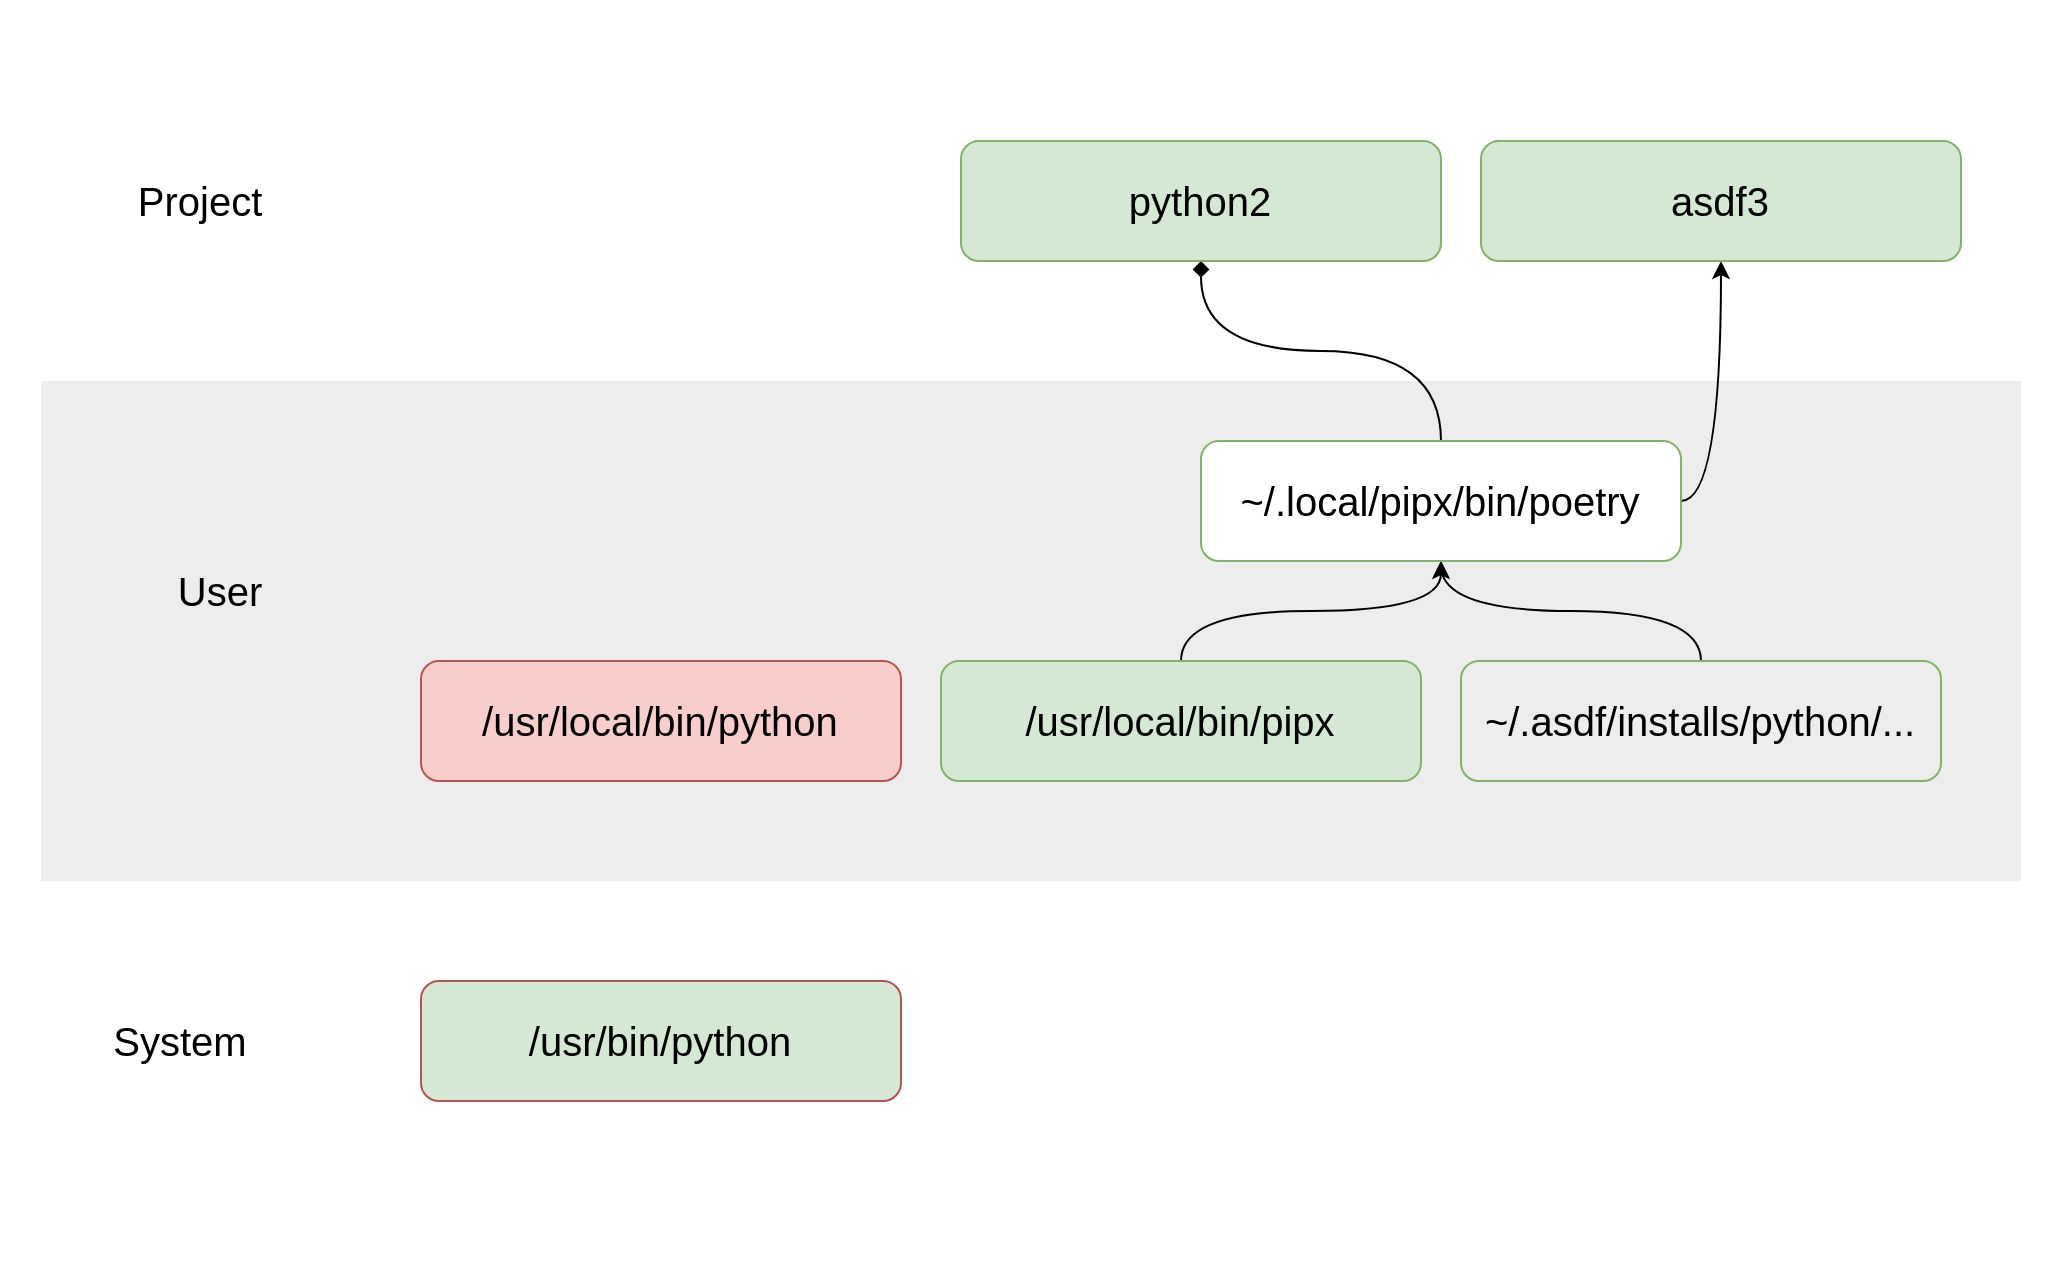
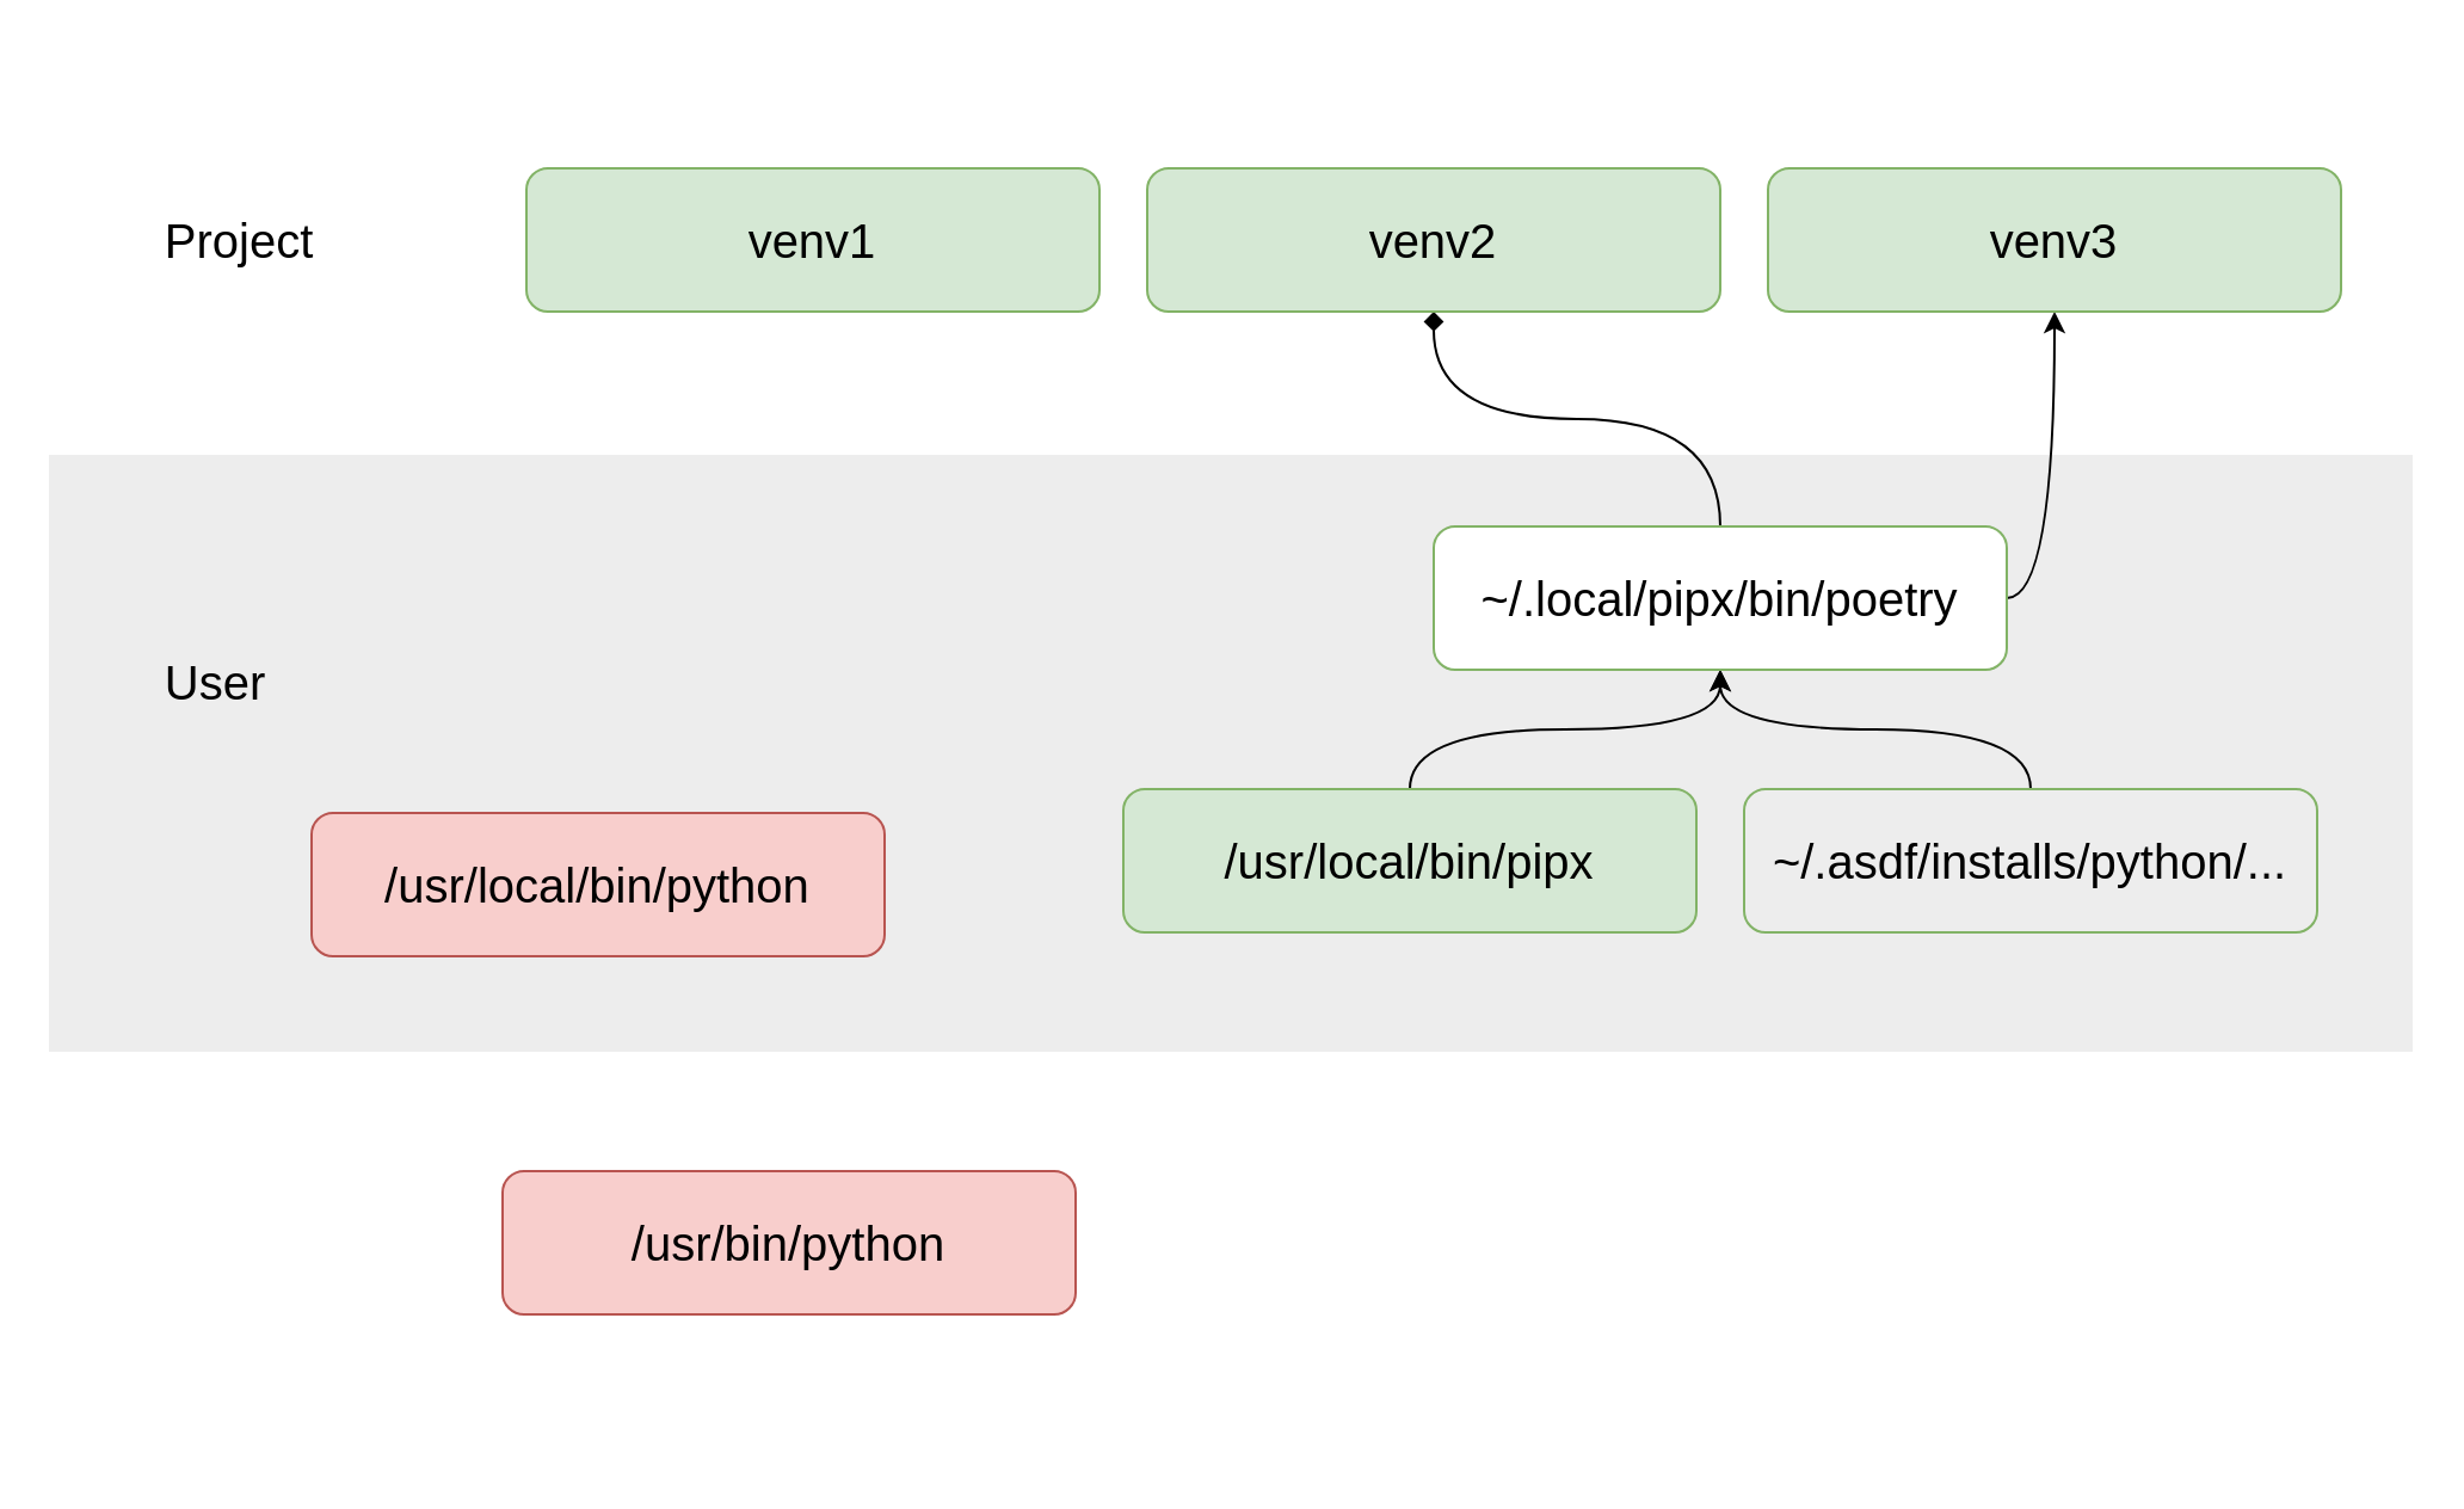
  <mxCell id="0" />
  <mxCell id="1" parent="0" />
  <mxCell id="2" value="" style="rounded=0;whiteSpace=wrap;html=1;fontSize=20;strokeColor=none;fillColor=#FFFFFF;" parent="1" vertex="1"><mxGeometry x="20" y="440" width="990" height="170" as="geometry" /></mxCell>
  <mxCell id="3" value="" style="rounded=0;whiteSpace=wrap;html=1;fontSize=20;strokeColor=none;fillColor=#FFFFFF;" parent="1" vertex="1"><mxGeometry x="20" y="20" width="990" height="170" as="geometry" /></mxCell>
  <mxCell id="4" value="" style="rounded=0;whiteSpace=wrap;html=1;fontSize=20;fillColor=#EDEDED;strokeColor=none;" parent="1" vertex="1"><mxGeometry x="20" y="190" width="990" height="250" as="geometry" /></mxCell>
- <mxCell id="5" value="User" style="text;html=1;strokeColor=none;fillColor=none;align=center;verticalAlign=middle;whiteSpace=wrap;rounded=0;fontSize=20;" parent="1" vertex="1"><mxGeometry x="50" y="280" width="120" height="30" as="geometry" /></mxCell>
- <mxCell id="6" value="/usr/local/bin/python" style="rounded=1;whiteSpace=wrap;html=1;fontSize=20;fillColor=#f8cecc;strokeColor=#b85450;" parent="1" vertex="1"><mxGeometry x="210" y="330" width="240" height="60" as="geometry" /></mxCell>
- <mxCell id="7" style="edgeStyle=orthogonalEdgeStyle;curved=1;rounded=0;orthogonalLoop=1;jettySize=auto;html=1;fontSize=20;exitX=0.5;exitY=0;exitDx=0;exitDy=0;entryX=0.5;entryY=1;entryDx=0;entryDy=0;endArrow=open;" parent="1" source="8" target="13" edge="1"><mxGeometry relative="1" as="geometry"><mxPoint x="720" y="290" as="targetPoint" /></mxGeometry></mxCell>
+ <mxCell id="5" value="User" style="text;html=1;strokeColor=none;fillColor=none;align=center;verticalAlign=middle;whiteSpace=wrap;rounded=0;fontSize=20;" parent="1" vertex="1"><mxGeometry x="30" y="270" width="120" height="30" as="geometry" /></mxCell>
+ <mxCell id="6" value="/usr/local/bin/python" style="rounded=1;whiteSpace=wrap;html=1;fontSize=20;fillColor=#f8cecc;strokeColor=#b85450;" parent="1" vertex="1"><mxGeometry x="130" y="340" width="240" height="60" as="geometry" /></mxCell>
+ <mxCell id="7" style="edgeStyle=orthogonalEdgeStyle;curved=1;rounded=0;orthogonalLoop=1;jettySize=auto;html=1;fontSize=20;exitX=0.5;exitY=0;exitDx=0;exitDy=0;entryX=0.5;entryY=1;entryDx=0;entryDy=0;" parent="1" source="8" target="13" edge="1"><mxGeometry relative="1" as="geometry"><mxPoint x="720" y="290" as="targetPoint" /></mxGeometry></mxCell>
  <mxCell id="8" value="~/.asdf/installs/python/..." style="rounded=1;whiteSpace=wrap;html=1;fontSize=20;fillColor=#ededed;strokeColor=#82b366;" parent="1" vertex="1"><mxGeometry x="730" y="330" width="240" height="60" as="geometry" /></mxCell>
  <mxCell id="9" style="edgeStyle=orthogonalEdgeStyle;curved=1;rounded=0;orthogonalLoop=1;jettySize=auto;html=1;entryX=0.5;entryY=1;entryDx=0;entryDy=0;fontSize=20;" parent="1" source="10" target="13" edge="1"><mxGeometry relative="1" as="geometry" /></mxCell>
  <mxCell id="10" value="/usr/local/bin/pipx" style="rounded=1;whiteSpace=wrap;html=1;fontSize=20;fillColor=#d5e8d4;strokeColor=#82b366;" parent="1" vertex="1"><mxGeometry x="470" y="330" width="240" height="60" as="geometry" /></mxCell>
  <mxCell id="11" style="edgeStyle=orthogonalEdgeStyle;curved=1;rounded=0;orthogonalLoop=1;jettySize=auto;html=1;entryX=0.5;entryY=1;entryDx=0;entryDy=0;fontSize=20;endArrow=diamond;" parent="1" source="13" target="17" edge="1"><mxGeometry relative="1" as="geometry" /></mxCell>
  <mxCell id="12" style="edgeStyle=orthogonalEdgeStyle;curved=1;rounded=0;orthogonalLoop=1;jettySize=auto;html=1;entryX=0.5;entryY=1;entryDx=0;entryDy=0;fontSize=20;exitX=1;exitY=0.5;exitDx=0;exitDy=0;" parent="1" source="13" target="18" edge="1"><mxGeometry relative="1" as="geometry" /></mxCell>
  <mxCell id="13" value="~/.local/pipx/bin/poetry" style="rounded=1;whiteSpace=wrap;html=1;fontSize=20;fillColor=#ffffff;strokeColor=#82b366;" parent="1" vertex="1"><mxGeometry x="600" y="220" width="240" height="60" as="geometry" /></mxCell>
  <mxCell id="14" value="" style="group" parent="1" vertex="1" connectable="0"><mxGeometry x="30" y="70" width="950" height="60" as="geometry" /></mxCell>
  <mxCell id="15" value="Project" style="text;html=1;strokeColor=none;fillColor=none;align=center;verticalAlign=middle;whiteSpace=wrap;rounded=0;fontSize=20;" parent="14" vertex="1"><mxGeometry x="10" y="15" width="120" height="30" as="geometry" /></mxCell>
- <mxCell id="17" value="python2" style="rounded=1;whiteSpace=wrap;html=1;fontSize=20;fillColor=#d5e8d4;strokeColor=#82b366;" parent="14" vertex="1"><mxGeometry x="450" width="240" height="60" as="geometry" /></mxCell>
- <mxCell id="18" value="asdf3" style="rounded=1;whiteSpace=wrap;html=1;fontSize=20;fillColor=#d5e8d4;strokeColor=#82b366;" parent="14" vertex="1"><mxGeometry x="710" width="240" height="60" as="geometry" /></mxCell>
+ <mxCell id="16" value="venv1" style="rounded=1;whiteSpace=wrap;html=1;fontSize=20;fillColor=#d5e8d4;strokeColor=#82b366;" parent="14" vertex="1"><mxGeometry x="190" width="240" height="60" as="geometry" /></mxCell>
+ <mxCell id="17" value="venv2" style="rounded=1;whiteSpace=wrap;html=1;fontSize=20;fillColor=#d5e8d4;strokeColor=#82b366;" parent="14" vertex="1"><mxGeometry x="450" width="240" height="60" as="geometry" /></mxCell>
+ <mxCell id="18" value="venv3" style="rounded=1;whiteSpace=wrap;html=1;fontSize=20;fillColor=#d5e8d4;strokeColor=#82b366;" parent="14" vertex="1"><mxGeometry x="710" width="240" height="60" as="geometry" /></mxCell>
  <mxCell id="19" value="" style="group" parent="1" vertex="1" connectable="0"><mxGeometry x="30" y="490" width="420" height="60" as="geometry" /></mxCell>
- <mxCell id="20" value="System" style="text;html=1;strokeColor=none;fillColor=none;align=center;verticalAlign=middle;whiteSpace=wrap;rounded=0;fontSize=20;" parent="19" vertex="1"><mxGeometry y="15" width="120" height="30" as="geometry" /></mxCell>
- <mxCell id="21" value="/usr/bin/python" style="rounded=1;whiteSpace=wrap;html=1;fontSize=20;fillColor=#d5e8d4;strokeColor=#b85450;" parent="19" vertex="1"><mxGeometry x="180" width="240" height="60" as="geometry" /></mxCell>
+ <mxCell id="21" value="/usr/bin/python" style="rounded=1;whiteSpace=wrap;html=1;fontSize=20;fillColor=#f8cecc;strokeColor=#b85450;" parent="19" vertex="1"><mxGeometry x="180" width="240" height="60" as="geometry" /></mxCell>
